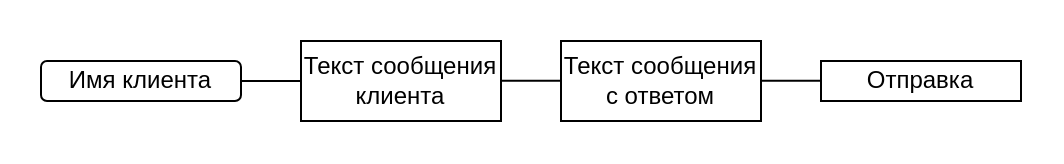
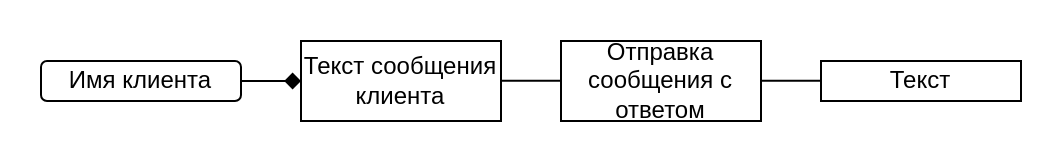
  <mxCell id="0" />
  <mxCell id="1" parent="0" />
  <mxCell id="2" value="Имя клиента" style="whiteSpace=wrap;html=1;rounded=1;" vertex="1" parent="1"><mxGeometry x="20" y="30" width="100" height="20" as="geometry" /></mxCell>
  <mxCell id="3" value="Текст сообщения клиента" style="rounded=0;whiteSpace=wrap;html=1;" vertex="1" parent="1"><mxGeometry x="150" y="20" width="100" height="40" as="geometry" /></mxCell>
- <mxCell id="4" value="Текст сообщения с ответом" style="rounded=0;whiteSpace=wrap;html=1;" vertex="1" parent="1"><mxGeometry x="280" y="20" width="100" height="40" as="geometry" /></mxCell>
- <mxCell id="5" value="Отправка" style="rounded=0;whiteSpace=wrap;html=1;" vertex="1" parent="1"><mxGeometry x="410" y="30" width="100" height="20" as="geometry" /></mxCell>
- <mxCell id="6" value="" style="endArrow=none;html=1;exitX=1;exitY=0.5;exitDx=0;exitDy=0;entryX=0;entryY=0.5;entryDx=0;entryDy=0;" edge="1" parent="1" source="2" target="3"><mxGeometry width="50" height="50" relative="1" as="geometry"><mxPoint x="170" y="230" as="sourcePoint" /><mxPoint x="170" y="90" as="targetPoint" /></mxGeometry></mxCell>
+ <mxCell id="4" value="Отправка сообщения с ответом" style="rounded=0;whiteSpace=wrap;html=1;" vertex="1" parent="1"><mxGeometry x="280" y="20" width="100" height="40" as="geometry" /></mxCell>
+ <mxCell id="5" value="Текст" style="rounded=0;whiteSpace=wrap;html=1;" vertex="1" parent="1"><mxGeometry x="410" y="30" width="100" height="20" as="geometry" /></mxCell>
+ <mxCell id="6" value="" style="endArrow=diamond;html=1;exitX=1;exitY=0.5;exitDx=0;exitDy=0;entryX=0;entryY=0.5;entryDx=0;entryDy=0;" edge="1" parent="1" source="2" target="3"><mxGeometry width="50" height="50" relative="1" as="geometry"><mxPoint x="170" y="230" as="sourcePoint" /><mxPoint x="170" y="90" as="targetPoint" /></mxGeometry></mxCell>
  <mxCell id="7" value="" style="endArrow=none;html=1;exitX=1;exitY=0.5;exitDx=0;exitDy=0;entryX=0;entryY=0.5;entryDx=0;entryDy=0;" edge="1" parent="1"><mxGeometry width="50" height="50" relative="1" as="geometry"><mxPoint x="250" y="39.86" as="sourcePoint" /><mxPoint x="280" y="39.86" as="targetPoint" /></mxGeometry></mxCell>
  <mxCell id="8" value="" style="endArrow=none;html=1;exitX=1;exitY=0.5;exitDx=0;exitDy=0;entryX=0;entryY=0.5;entryDx=0;entryDy=0;" edge="1" parent="1"><mxGeometry width="50" height="50" relative="1" as="geometry"><mxPoint x="380" y="39.86" as="sourcePoint" /><mxPoint x="410" y="39.86" as="targetPoint" /></mxGeometry></mxCell>
